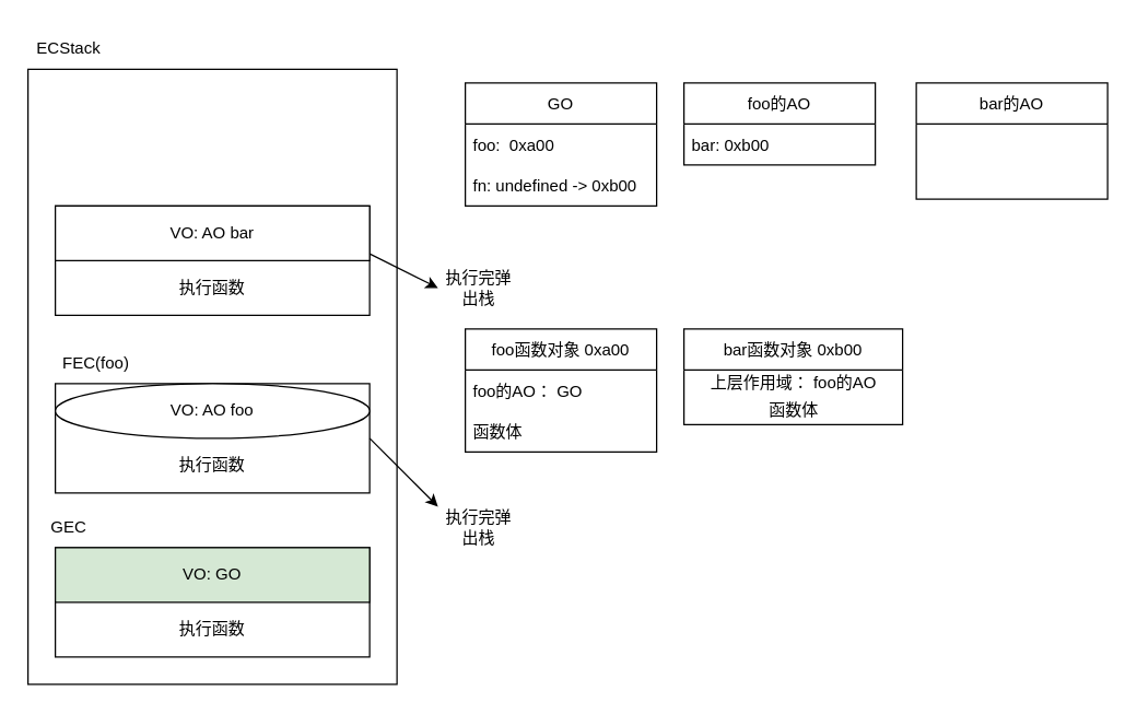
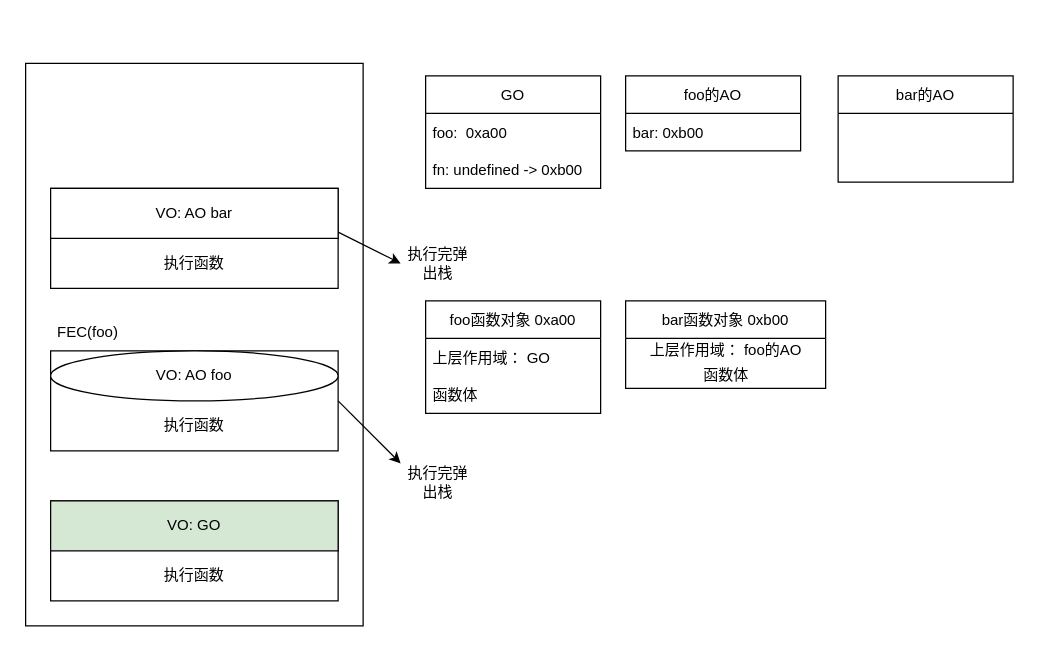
  <mxCell id="0" />
  <mxCell id="1" parent="0" />
  <mxCell id="2" value="foo函数对象 0xa00" style="swimlane;fontStyle=0;childLayout=stackLayout;horizontal=1;startSize=30;horizontalStack=0;resizeParent=1;resizeParentMax=0;resizeLast=0;collapsible=1;marginBottom=0;" vertex="1" parent="1"><mxGeometry x="340" y="240" width="140" height="90" as="geometry" /></mxCell>
- <mxCell id="3" value="foo的AO： GO" style="text;strokeColor=none;fillColor=none;align=left;verticalAlign=middle;spacingLeft=4;spacingRight=4;overflow=hidden;points=[[0,0.5],[1,0.5]];portConstraint=eastwest;rotatable=0;" vertex="1" parent="2"><mxGeometry y="30" width="140" height="30" as="geometry" /></mxCell>
+ <mxCell id="3" value="上层作用域： GO" style="text;strokeColor=none;fillColor=none;align=left;verticalAlign=middle;spacingLeft=4;spacingRight=4;overflow=hidden;points=[[0,0.5],[1,0.5]];portConstraint=eastwest;rotatable=0;" vertex="1" parent="2"><mxGeometry y="30" width="140" height="30" as="geometry" /></mxCell>
  <mxCell id="4" value="函数体" style="text;strokeColor=none;fillColor=none;align=left;verticalAlign=middle;spacingLeft=4;spacingRight=4;overflow=hidden;points=[[0,0.5],[1,0.5]];portConstraint=eastwest;rotatable=0;" vertex="1" parent="2"><mxGeometry y="60" width="140" height="30" as="geometry" /></mxCell>
  <mxCell id="5" value="" style="rounded=0;whiteSpace=wrap;html=1;" vertex="1" parent="1"><mxGeometry x="20" y="50" width="270" height="450" as="geometry" /></mxCell>
- <mxCell id="6" value="ECStack" style="text;html=1;strokeColor=none;fillColor=none;align=center;verticalAlign=middle;whiteSpace=wrap;rounded=0;" vertex="1" parent="1"><mxGeometry x="20" y="20" width="60" height="30" as="geometry" /></mxCell>
  <mxCell id="7" value="GO" style="swimlane;fontStyle=0;childLayout=stackLayout;horizontal=1;startSize=30;horizontalStack=0;resizeParent=1;resizeParentMax=0;resizeLast=0;collapsible=1;marginBottom=0;" vertex="1" parent="1"><mxGeometry x="340" y="60" width="140" height="90" as="geometry" /></mxCell>
  <mxCell id="8" value="foo:  0xa00" style="text;strokeColor=none;fillColor=none;align=left;verticalAlign=middle;spacingLeft=4;spacingRight=4;overflow=hidden;points=[[0,0.5],[1,0.5]];portConstraint=eastwest;rotatable=0;" vertex="1" parent="7"><mxGeometry y="30" width="140" height="30" as="geometry" /></mxCell>
  <mxCell id="9" value="fn: undefined -&gt; 0xb00" style="text;strokeColor=none;fillColor=none;align=left;verticalAlign=middle;spacingLeft=4;spacingRight=4;overflow=hidden;points=[[0,0.5],[1,0.5]];portConstraint=eastwest;rotatable=0;" vertex="1" parent="7"><mxGeometry y="60" width="140" height="30" as="geometry" /></mxCell>
  <mxCell id="10" value="bar函数对象 0xb00" style="swimlane;fontStyle=0;childLayout=stackLayout;horizontal=1;startSize=30;horizontalStack=0;resizeParent=1;resizeParentMax=0;resizeLast=0;collapsible=1;marginBottom=0;" vertex="1" parent="1"><mxGeometry x="500" y="240" width="160" height="70" as="geometry" /></mxCell>
  <mxCell id="11" value="上层作用域： foo的AO" style="text;html=1;align=center;verticalAlign=middle;resizable=0;points=[];autosize=1;strokeColor=none;fillColor=none;" vertex="1" parent="10"><mxGeometry y="30" width="160" height="20" as="geometry" /></mxCell>
  <mxCell id="12" value="函数体" style="text;html=1;align=center;verticalAlign=middle;resizable=0;points=[];autosize=1;strokeColor=none;fillColor=none;" vertex="1" parent="10"><mxGeometry y="50" width="160" height="20" as="geometry" /></mxCell>
  <mxCell id="13" value="" style="rounded=0;whiteSpace=wrap;html=1;" vertex="1" parent="1"><mxGeometry x="40" y="400" width="230" height="80" as="geometry" /></mxCell>
- <mxCell id="14" value="GEC" style="text;html=1;strokeColor=none;fillColor=none;align=center;verticalAlign=middle;whiteSpace=wrap;rounded=0;" vertex="1" parent="1"><mxGeometry x="20" y="370" width="60" height="30" as="geometry" /></mxCell>
  <mxCell id="15" value="VO: GO" style="rounded=0;whiteSpace=wrap;html=1;fillColor=#d5e8d4;" vertex="1" parent="1"><mxGeometry x="40" y="400" width="230" height="40" as="geometry" /></mxCell>
  <mxCell id="16" value="" style="edgeStyle=none;html=1;" edge="1" parent="1" source="18" target="15"><mxGeometry relative="1" as="geometry" /></mxCell>
  <mxCell id="17" value="" style="edgeStyle=none;html=1;" edge="1" parent="1" source="18" target="15"><mxGeometry relative="1" as="geometry" /></mxCell>
  <mxCell id="18" value="执行函数&lt;br&gt;" style="text;html=1;strokeColor=none;fillColor=none;align=center;verticalAlign=middle;whiteSpace=wrap;rounded=0;" vertex="1" parent="1"><mxGeometry x="125" y="440" width="60" height="40" as="geometry" /></mxCell>
  <mxCell id="19" value="" style="rounded=0;whiteSpace=wrap;html=1;" vertex="1" parent="1"><mxGeometry x="40" y="280" width="230" height="80" as="geometry" /></mxCell>
  <mxCell id="20" value="FEC(foo)" style="text;html=1;strokeColor=none;fillColor=none;align=center;verticalAlign=middle;whiteSpace=wrap;rounded=0;" vertex="1" parent="1"><mxGeometry x="40" y="250" width="60" height="30" as="geometry" /></mxCell>
  <mxCell id="21" value="VO: AO foo" style="ellipse;whiteSpace=wrap;html=1;" vertex="1" parent="1"><mxGeometry x="40" y="280" width="230" height="40" as="geometry" /></mxCell>
  <mxCell id="22" value="foo的AO" style="swimlane;fontStyle=0;childLayout=stackLayout;horizontal=1;startSize=30;horizontalStack=0;resizeParent=1;resizeParentMax=0;resizeLast=0;collapsible=1;marginBottom=0;" vertex="1" parent="1"><mxGeometry x="500" y="60" width="140" height="60" as="geometry" /></mxCell>
  <mxCell id="23" value="bar: 0xb00" style="text;strokeColor=none;fillColor=none;align=left;verticalAlign=middle;spacingLeft=4;spacingRight=4;overflow=hidden;points=[[0,0.5],[1,0.5]];portConstraint=eastwest;rotatable=0;" vertex="1" parent="22"><mxGeometry y="30" width="140" height="30" as="geometry" /></mxCell>
  <mxCell id="24" value="执行函数" style="text;html=1;strokeColor=none;fillColor=none;align=center;verticalAlign=middle;whiteSpace=wrap;rounded=0;" vertex="1" parent="1"><mxGeometry x="125" y="320" width="60" height="40" as="geometry" /></mxCell>
  <mxCell id="25" value="" style="rounded=0;whiteSpace=wrap;html=1;" vertex="1" parent="1"><mxGeometry x="40" y="150" width="230" height="80" as="geometry" /></mxCell>
  <mxCell id="26" value="VO: AO bar" style="rounded=0;whiteSpace=wrap;html=1;" vertex="1" parent="1"><mxGeometry x="40" y="150" width="230" height="40" as="geometry" /></mxCell>
  <mxCell id="27" value="执行函数" style="text;html=1;strokeColor=none;fillColor=none;align=center;verticalAlign=middle;whiteSpace=wrap;rounded=0;" vertex="1" parent="1"><mxGeometry x="125" y="190" width="60" height="40" as="geometry" /></mxCell>
  <mxCell id="28" value="bar的AO" style="swimlane;fontStyle=0;childLayout=stackLayout;horizontal=1;startSize=30;horizontalStack=0;resizeParent=1;resizeParentMax=0;resizeLast=0;collapsible=1;marginBottom=0;" vertex="1" parent="1"><mxGeometry x="670" y="60" width="140" height="85" as="geometry" /></mxCell>
  <mxCell id="29" value="执行完弹出栈" style="text;html=1;strokeColor=none;fillColor=none;align=center;verticalAlign=middle;whiteSpace=wrap;rounded=0;" vertex="1" parent="1"><mxGeometry x="320" y="370" width="60" height="30" as="geometry" /></mxCell>
  <mxCell id="30" value="" style="endArrow=classic;html=1;exitX=1;exitY=0.5;exitDx=0;exitDy=0;entryX=0;entryY=0;entryDx=0;entryDy=0;" edge="1" parent="1" source="19" target="29"><mxGeometry width="50" height="50" relative="1" as="geometry"><mxPoint x="250" y="360" as="sourcePoint" /><mxPoint x="300" y="310" as="targetPoint" /></mxGeometry></mxCell>
  <mxCell id="31" value="执行完弹出栈" style="text;html=1;strokeColor=none;fillColor=none;align=center;verticalAlign=middle;whiteSpace=wrap;rounded=0;" vertex="1" parent="1"><mxGeometry x="320" y="195" width="60" height="30" as="geometry" /></mxCell>
  <mxCell id="32" value="" style="endArrow=classic;html=1;exitX=1;exitY=0.5;exitDx=0;exitDy=0;entryX=0;entryY=0.5;entryDx=0;entryDy=0;" edge="1" parent="1" target="31"><mxGeometry width="50" height="50" relative="1" as="geometry"><mxPoint x="270" y="185" as="sourcePoint" /><mxPoint x="320" y="235" as="targetPoint" /></mxGeometry></mxCell>
